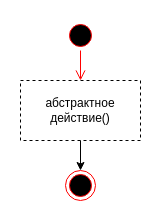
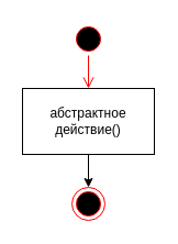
  <mxCell id="0" />
  <mxCell id="1" parent="0" />
  <mxCell id="2" value="" style="ellipse;html=1;shape=startState;fillColor=#000000;strokeColor=#ff0000;" vertex="1" parent="1"><mxGeometry x="65" y="20" width="30" height="30" as="geometry" /></mxCell>
  <mxCell id="3" value="" style="edgeStyle=orthogonalEdgeStyle;html=1;verticalAlign=bottom;endArrow=open;endSize=8;strokeColor=#ff0000;rounded=0;" edge="1" source="2" parent="1" target="4"><mxGeometry relative="1" as="geometry"><mxPoint x="80" y="80" as="targetPoint" /></mxGeometry></mxCell>
- <mxCell id="4" value="абстрактное действие()" style="rounded=0;whiteSpace=wrap;html=1;dashed=1;" vertex="1" parent="1"><mxGeometry x="20" y="80" width="120" height="60" as="geometry" /></mxCell>
+ <mxCell id="4" value="абстрактное действие()" style="rounded=0;whiteSpace=wrap;html=1;" vertex="1" parent="1"><mxGeometry x="20" y="80" width="120" height="60" as="geometry" /></mxCell>
  <mxCell id="5" value="" style="ellipse;html=1;shape=endState;fillColor=#000000;strokeColor=#ff0000;" vertex="1" parent="1"><mxGeometry x="65" y="170" width="30" height="30" as="geometry" /></mxCell>
  <mxCell id="6" value="" style="endArrow=classic;html=1;rounded=0;" edge="1" parent="1" source="4" target="5"><mxGeometry width="50" height="50" relative="1" as="geometry"><mxPoint x="80" y="320" as="sourcePoint" /><mxPoint x="90" y="270" as="targetPoint" /></mxGeometry></mxCell>
